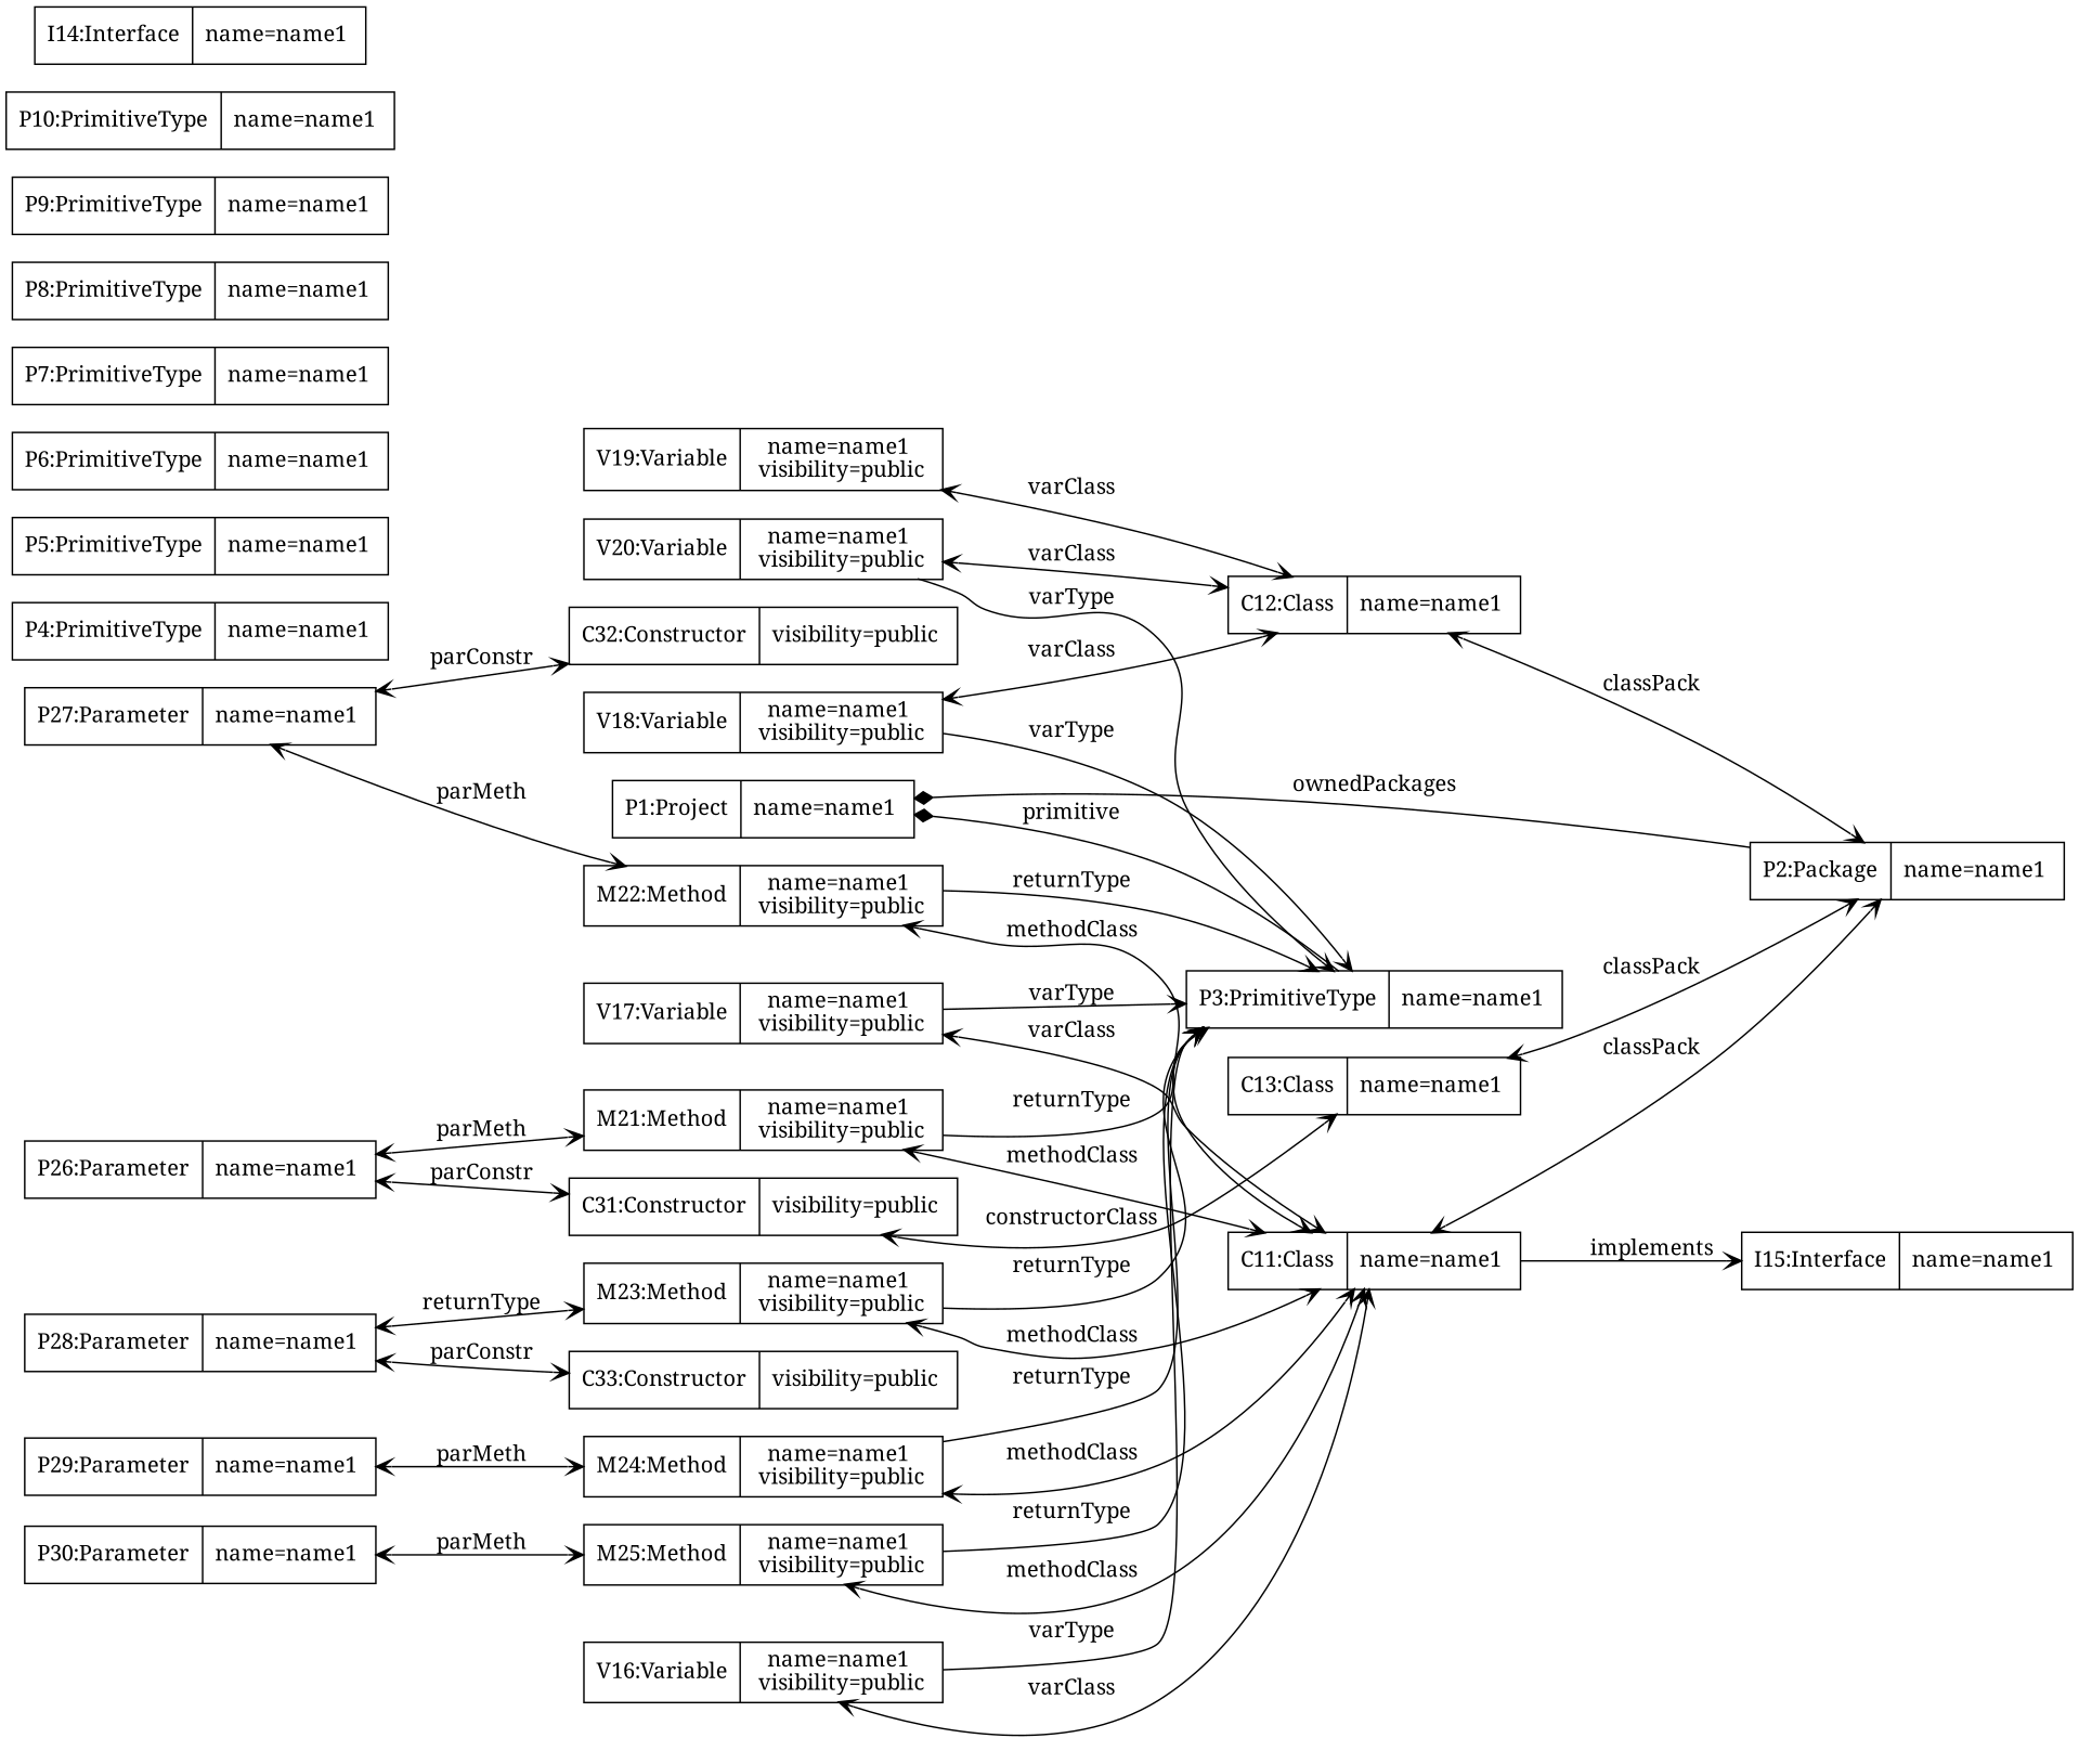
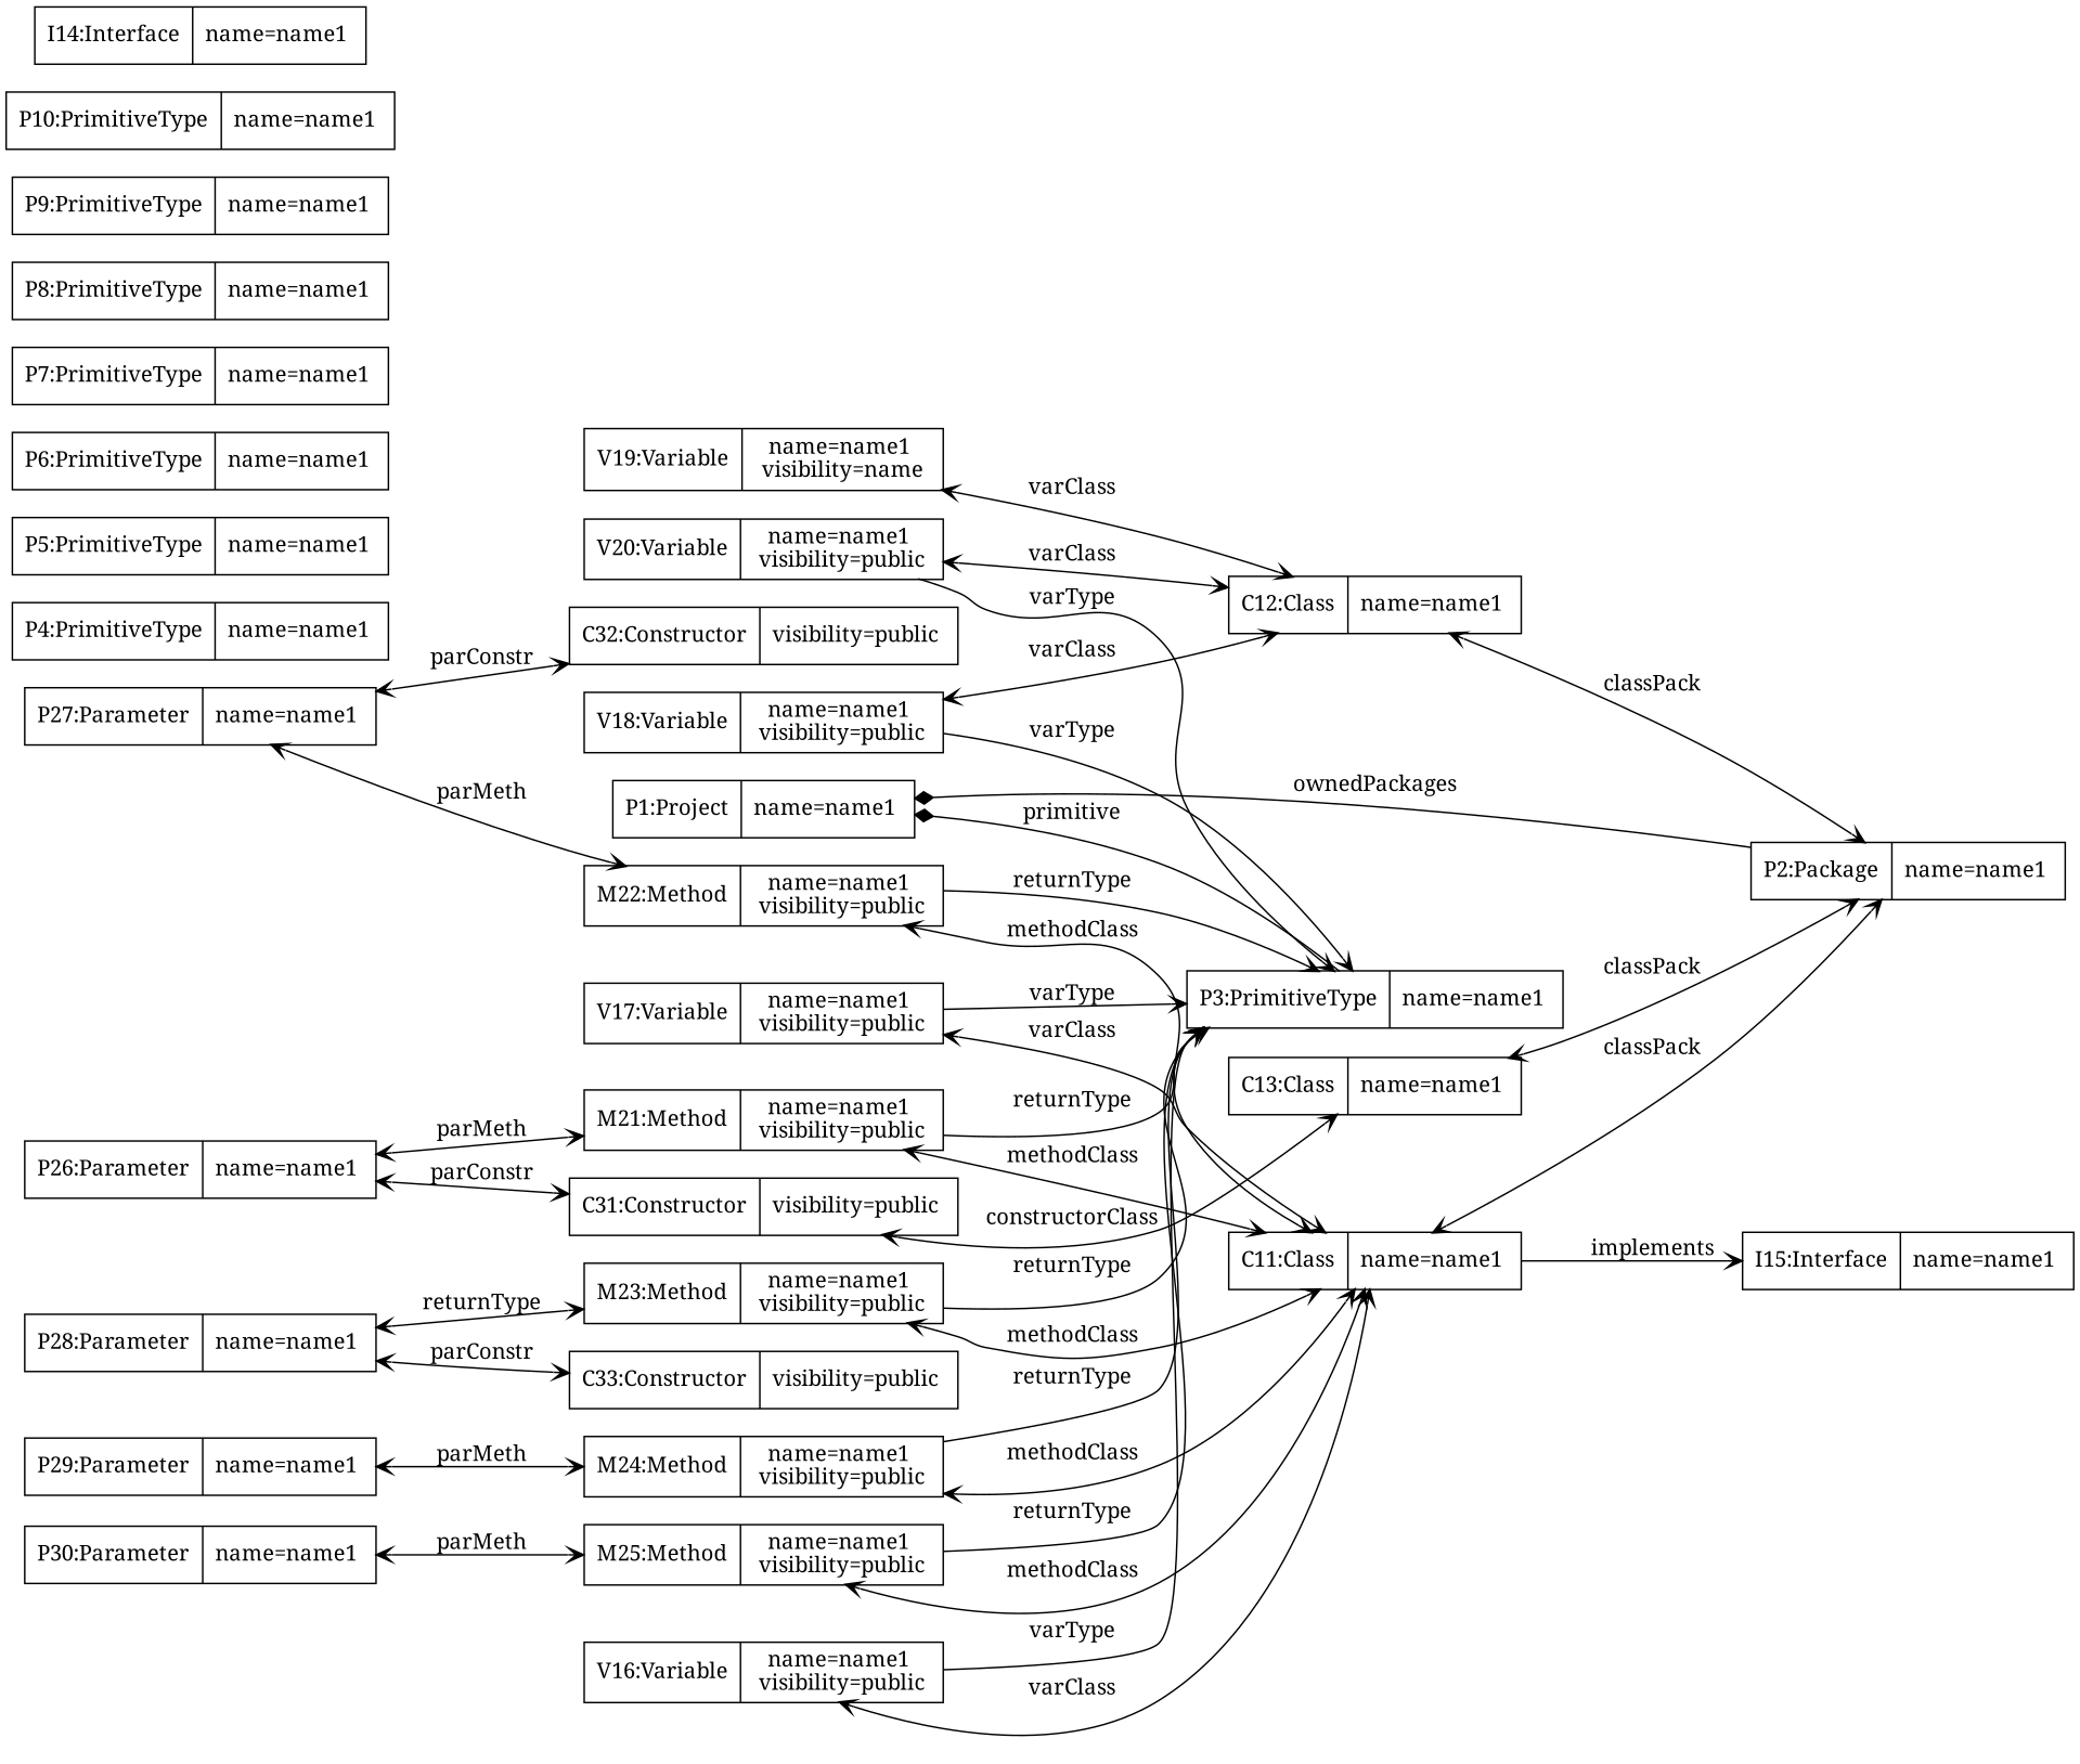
  graph {
    fontname="Noto Serif"
    rankdir=LR
    node [fontname="Noto Serif" shape=record]
    edge [arrowhead=open arrowtail=open dir=both fontname="Noto Serif"]
    n1 [label="{P1:Project| name=name1 \n}"]
    n2 [label="{P2:Package| name=name1 \n}"]
    n3 [label="{P3:PrimitiveType| name=name1 \n}"]
    n4 [label="{P4:PrimitiveType| name=name1 \n}"]
    n5 [label="{P5:PrimitiveType| name=name1 \n}"]
    n6 [label="{P6:PrimitiveType| name=name1 \n}"]
    n7 [label="{P7:PrimitiveType| name=name1 \n}"]
    n8 [label="{P8:PrimitiveType| name=name1 \n}"]
    n9 [label="{P9:PrimitiveType| name=name1 \n}"]
    n10 [label="{P10:PrimitiveType| name=name1 \n}"]
    n11 [label="{C11:Class| name=name1 \n}"]
    n12 [label="{I15:Interface| name=name1 \n}"]
    n13 [label="{C12:Class| name=name1 \n}"]
    n14 [label="{C13:Class| name=name1 \n}"]
    n15 [label="{I14:Interface| name=name1 \n}"]
    n16 [label="{V16:Variable| name=name1 \n visibility=public \n}"]
    n17 [label="{V17:Variable| name=name1 \n visibility=public \n}"]
    n18 [label="{V18:Variable| name=name1 \n visibility=public \n}"]
-   n19 [label="{V19:Variable| name=name1 \n visibility=public \n}"]
+   n19 [label="{V19:Variable| name=name1 \n visibility=name \n}"]
    n20 [label="{V20:Variable| name=name1 \n visibility=public \n}"]
    n21 [label="{M21:Method| name=name1 \n visibility=public \n}"]
    n22 [label="{M22:Method| name=name1 \n visibility=public \n}"]
    n23 [label="{M23:Method| name=name1 \n visibility=public \n}"]
    n24 [label="{M24:Method| name=name1 \n visibility=public \n}"]
    n25 [label="{M25:Method| name=name1 \n visibility=public \n}"]
    n26 [label="{P26:Parameter| name=name1 \n}"]
    n27 [label="{C31:Constructor| visibility=public \n}"]
    n28 [label="{P27:Parameter| name=name1 \n}"]
    n29 [label="{C32:Constructor| visibility=public \n}"]
    n30 [label="{P28:Parameter| name=name1 \n}"]
    n31 [label="{C33:Constructor| visibility=public \n}"]
    n32 [label="{P29:Parameter| name=name1 \n}"]
    n33 [label="{P30:Parameter| name=name1 \n}"]
    n1 -- n2 [arrowhead=none arrowtail=diamond label=ownedPackages]
    n1 -- n3 [arrowhead=none arrowtail=diamond label=primitive]
    n11 -- n2 [label=classPack]
    n11 -- n12 [dir=forward label=implements]
    n13 -- n2 [label=classPack]
    n14 -- n2 [label=classPack]
    n16 -- n3 [dir=forward label=varType]
    n16 -- n11 [label=varClass]
    n17 -- n3 [dir=forward label=varType]
    n17 -- n11 [label=varClass]
    n18 -- n3 [dir=forward label=varType]
    n18 -- n13 [label=varClass]
    n19 -- n13 [label=varClass]
    n20 -- n3 [dir=forward label=varType]
    n20 -- n13 [label=varClass]
    n21 -- n3 [dir=forward label=returnType]
    n21 -- n11 [label=methodClass]
    n22 -- n3 [dir=forward label=returnType]
    n22 -- n11 [label=methodClass]
    n23 -- n3 [dir=forward label=returnType]
    n23 -- n11 [label=methodClass]
    n24 -- n3 [dir=forward label=returnType]
    n24 -- n11 [label=methodClass]
    n25 -- n3 [dir=forward label=returnType]
    n25 -- n11 [label=methodClass]
    n26 -- n21 [label=parMeth]
    n26 -- n27 [label=parConstr]
    n27 -- n14 [label=constructorClass]
    n28 -- n22 [label=parMeth]
    n28 -- n29 [label=parConstr]
    n30 -- n23 [label=returnType]
    n30 -- n31 [label=parConstr]
    n32 -- n24 [label=parMeth]
    n33 -- n25 [label=parMeth]
  }
